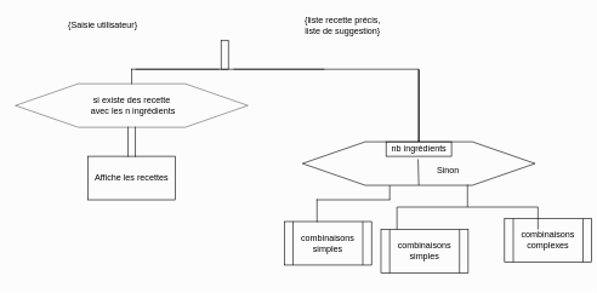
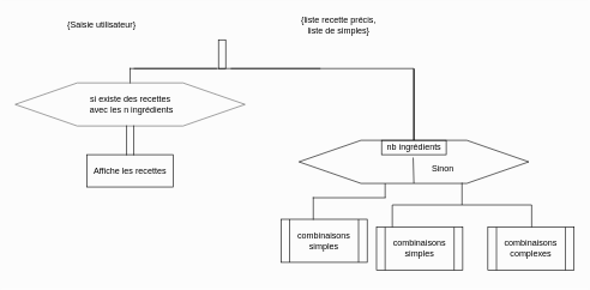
  <mxCell id="0" />
  <mxCell id="1" parent="0" />
  <mxCell id="2" value="{Saisie utilisateur}" style="text;html=1;align=center;verticalAlign=middle;resizable=0;points=[];autosize=1;strokeColor=none;fillColor=none;fontColor=#000000;labelBackgroundColor=none;labelBorderColor=none;" parent="1" vertex="1"><mxGeometry x="85" y="25" width="110" height="20" as="geometry" /></mxCell>
- <mxCell id="3" value="{liste recette précis,&lt;br&gt;liste de suggestion}" style="text;html=1;align=center;verticalAlign=middle;resizable=0;points=[];autosize=1;strokeColor=none;fillColor=none;fontColor=#000000;labelBackgroundColor=none;labelBorderColor=none;" parent="1" vertex="1"><mxGeometry x="410" y="20" width="120" height="30" as="geometry" /></mxCell>
+ <mxCell id="3" value="{liste recette précis,&lt;br&gt;liste de simples}" style="text;html=1;align=center;verticalAlign=middle;resizable=0;points=[];autosize=1;strokeColor=none;fillColor=none;fontColor=#000000;labelBackgroundColor=none;labelBorderColor=none;" parent="1" vertex="1"><mxGeometry x="410" y="20" width="120" height="30" as="geometry" /></mxCell>
  <mxCell id="4" value="" style="rounded=0;whiteSpace=wrap;html=1;rotation=90;strokeColor=#000000;fontColor=#000000;labelBackgroundColor=none;labelBorderColor=none;fillColor=none;" parent="1" vertex="1"><mxGeometry x="288" y="70" width="40" height="10" as="geometry" /></mxCell>
  <mxCell id="5" value="" style="endArrow=none;html=1;strokeColor=#000000;fontColor=#000000;labelBackgroundColor=none;labelBorderColor=none;" parent="1" edge="1"><mxGeometry width="50" height="50" relative="1" as="geometry"><mxPoint x="185" y="95" as="sourcePoint" /><mxPoint x="445" y="95" as="targetPoint" /></mxGeometry></mxCell>
  <mxCell id="6" value="" style="shape=partialRectangle;whiteSpace=wrap;html=1;bottom=0;right=0;fillColor=none;fontColor=#000000;strokeColor=#000000;labelBackgroundColor=none;labelBorderColor=none;" parent="1" vertex="1"><mxGeometry x="180" y="95" width="120" height="20" as="geometry" /></mxCell>
  <mxCell id="7" value="" style="verticalLabelPosition=bottom;verticalAlign=top;html=1;shape=hexagon;perimeter=hexagonPerimeter2;arcSize=6;size=0.27;strokeColor=#666666;labelBackgroundColor=#FFFFFF;labelBorderColor=#000000;fillColor=none;gradientColor=#b3b3b3;" parent="1" vertex="1"><mxGeometry x="20" y="115" width="320" height="60" as="geometry" /></mxCell>
- <mxCell id="8" value="&lt;span&gt;si existe des recette&lt;/span&gt;&lt;br&gt;&lt;span&gt;&amp;nbsp;avec les n ingrédients&lt;/span&gt;" style="text;html=1;resizable=0;autosize=1;align=center;verticalAlign=middle;points=[];fillColor=none;strokeColor=none;rounded=0;fontColor=#000000;labelBackgroundColor=none;labelBorderColor=none;" parent="1" vertex="1"><mxGeometry x="115" y="130" width="130" height="30" as="geometry" /></mxCell>
- <mxCell id="9" value="Affiche les recettes" style="rounded=0;whiteSpace=wrap;html=1;strokeColor=#000000;fontColor=#000000;labelBackgroundColor=none;labelBorderColor=none;fillColor=none;" parent="1" vertex="1"><mxGeometry x="120" y="215" width="120" height="60" as="geometry" /></mxCell>
+ <mxCell id="8" value="&lt;span&gt;si existe des recettes&lt;/span&gt;&lt;br&gt;&lt;span&gt;&amp;nbsp;avec les n ingrédients&lt;/span&gt;" style="text;html=1;resizable=0;autosize=1;align=center;verticalAlign=middle;points=[];fillColor=none;strokeColor=none;rounded=0;fontColor=#000000;labelBackgroundColor=none;labelBorderColor=none;" parent="1" vertex="1"><mxGeometry x="115" y="130" width="130" height="30" as="geometry" /></mxCell>
+ <mxCell id="9" value="Affiche les recettes" style="rounded=0;whiteSpace=wrap;html=1;strokeColor=#000000;fontColor=#000000;labelBackgroundColor=none;labelBorderColor=none;fillColor=none;" parent="1" vertex="1"><mxGeometry x="120" y="215" width="120" height="45" as="geometry" /></mxCell>
  <mxCell id="10" value="" style="html=1;dashed=0;whitespace=wrap;shape=partialRectangle;right=0;left=0;rotation=90;strokeColor=#000000;fontColor=#000000;labelBackgroundColor=none;labelBorderColor=none;fillColor=none;" parent="1" vertex="1"><mxGeometry x="160" y="190" width="40" height="10" as="geometry" /></mxCell>
  <mxCell id="11" value="" style="endArrow=none;html=1;entryX=0;entryY=0.5;entryDx=0;entryDy=0;entryPerimeter=0;strokeColor=#000000;fontColor=#000000;labelBackgroundColor=none;labelBorderColor=none;" parent="1" target="12" edge="1"><mxGeometry width="50" height="50" relative="1" as="geometry"><mxPoint x="320" y="95" as="sourcePoint" /><mxPoint x="570" y="95" as="targetPoint" /></mxGeometry></mxCell>
  <mxCell id="12" value="" style="line;strokeWidth=2;direction=south;html=1;fillColor=#FFFFFF;strokeColor=#000000;fontColor=#000000;labelBackgroundColor=none;labelBorderColor=none;" parent="1" vertex="1"><mxGeometry x="570" y="95" width="10" height="100" as="geometry" /></mxCell>
  <mxCell id="13" value="" style="verticalLabelPosition=bottom;verticalAlign=top;html=1;shape=hexagon;perimeter=hexagonPerimeter2;arcSize=6;size=0.27;strokeColor=#000000;fontColor=#000000;labelBackgroundColor=#FFFFFF;labelBorderColor=#000000;fillColor=none;" parent="1" vertex="1"><mxGeometry x="415" y="195" width="320" height="60" as="geometry" /></mxCell>
  <mxCell id="14" value="nb ingrédients" style="text;html=1;resizable=0;autosize=1;align=center;verticalAlign=middle;points=[];fillColor=none;strokeColor=#000000;rounded=0;fontColor=#000000;labelBackgroundColor=none;labelBorderColor=none;" parent="1" vertex="1"><mxGeometry x="530" y="195" width="90" height="20" as="geometry" /></mxCell>
  <mxCell id="15" value="" style="endArrow=none;html=1;entryX=0.5;entryY=1;entryDx=0;entryDy=0;exitX=0.489;exitY=1.2;exitDx=0;exitDy=0;exitPerimeter=0;strokeColor=#000000;fontColor=#000000;labelBackgroundColor=none;labelBorderColor=none;" parent="1" source="14" target="13" edge="1"><mxGeometry width="50" height="50" relative="1" as="geometry"><mxPoint x="380" y="195" as="sourcePoint" /><mxPoint x="430" y="145" as="targetPoint" /></mxGeometry></mxCell>
  <mxCell id="16" value="Sinon" style="text;html=1;resizable=0;autosize=1;align=center;verticalAlign=middle;points=[];fillColor=none;strokeColor=none;rounded=0;fontColor=#000000;labelBackgroundColor=none;labelBorderColor=none;" parent="1" vertex="1"><mxGeometry x="590" y="225" width="50" height="20" as="geometry" /></mxCell>
  <mxCell id="17" value="combinaisons simples" style="shape=process;whiteSpace=wrap;html=1;backgroundOutline=1;strokeColor=#000000;fontColor=#000000;labelBackgroundColor=none;labelBorderColor=none;fillColor=none;" parent="1" vertex="1"><mxGeometry x="390" y="305" width="120" height="60" as="geometry" /></mxCell>
  <mxCell id="18" value="" style="shape=partialRectangle;whiteSpace=wrap;html=1;bottom=0;right=0;fillColor=none;strokeColor=#000000;fontColor=#000000;labelBackgroundColor=none;labelBorderColor=none;" parent="1" vertex="1"><mxGeometry x="435" y="275" width="100" height="30" as="geometry" /></mxCell>
  <mxCell id="19" value="" style="endArrow=none;html=1;entryX=0.375;entryY=1;entryDx=0;entryDy=0;exitX=1;exitY=0;exitDx=0;exitDy=0;strokeColor=#000000;fontColor=#000000;labelBackgroundColor=none;labelBorderColor=none;" parent="1" source="18" target="13" edge="1"><mxGeometry width="50" height="50" relative="1" as="geometry"><mxPoint x="470" y="175" as="sourcePoint" /><mxPoint x="470" y="145" as="targetPoint" /></mxGeometry></mxCell>
  <mxCell id="20" value="" style="strokeWidth=1;html=1;shape=mxgraph.flowchart.annotation_2;align=left;labelPosition=right;pointerEvents=1;labelBackgroundColor=none;labelBorderColor=none;fontColor=#000000;fillColor=none;rotation=90;strokeColor=#000000;" vertex="1" parent="1"><mxGeometry x="611" y="188" width="62" height="194" as="geometry" /></mxCell>
  <mxCell id="21" value="combinaisons simples" style="shape=process;whiteSpace=wrap;html=1;backgroundOutline=1;strokeColor=#000000;fontColor=#000000;labelBackgroundColor=none;labelBorderColor=none;fillColor=none;" vertex="1" parent="1"><mxGeometry x="523" y="316" width="120" height="60" as="geometry" /></mxCell>
- <mxCell id="22" value="combinaisons complexes" style="shape=process;whiteSpace=wrap;html=1;backgroundOutline=1;strokeColor=#000000;fontColor=#000000;labelBackgroundColor=none;labelBorderColor=none;fillColor=none;" vertex="1" parent="1"><mxGeometry x="693" y="301" width="120" height="60" as="geometry" /></mxCell>
+ <mxCell id="22" value="combinaisons complexes" style="shape=process;whiteSpace=wrap;html=1;backgroundOutline=1;strokeColor=#000000;fontColor=#000000;labelBackgroundColor=none;labelBorderColor=none;fillColor=none;" vertex="1" parent="1"><mxGeometry x="678" y="316" width="120" height="60" as="geometry" /></mxCell>
